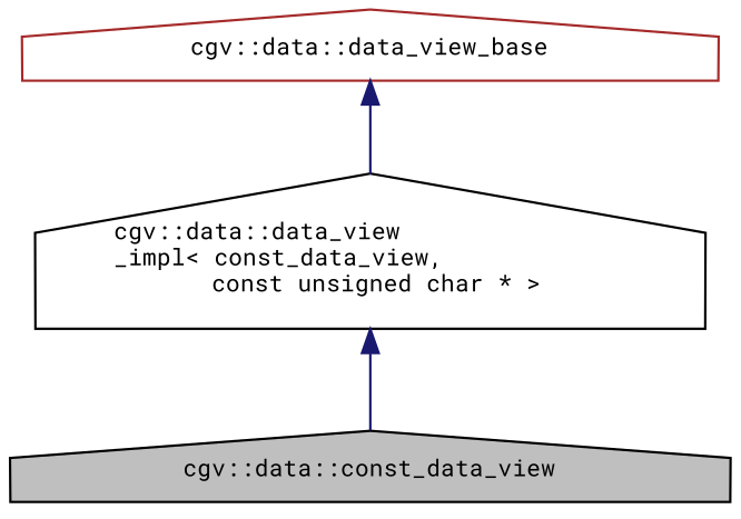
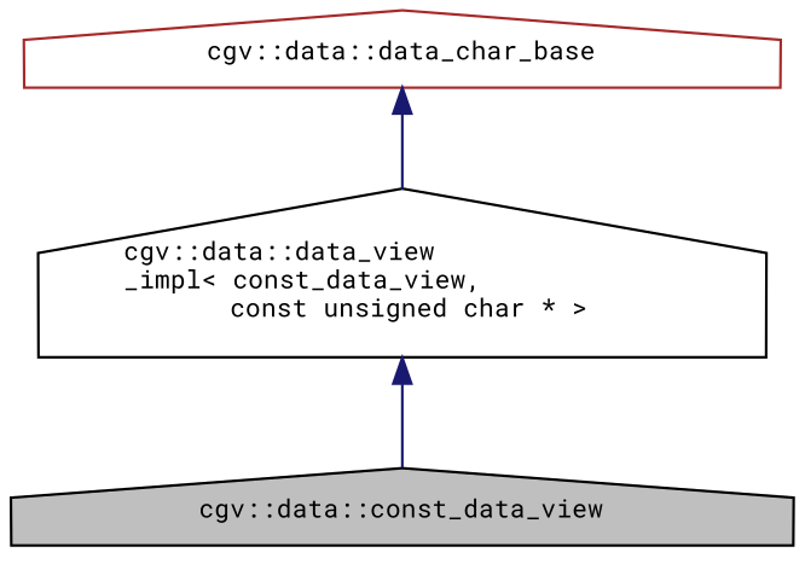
  digraph {
    fontname="Roboto Mono"
    node [color=black fontname="Roboto Mono" fontsize=10 shape=house]
    edge [color=midnightblue dir=back fontname="Roboto Mono" fontsize=10 labelfontname=Helvetica labelfontsize=10 style=solid]
    n1 [fillcolor=grey75 fontcolor=black height=0.2 label="cgv::data::const_data_view" style=filled width=0.4]
    n2 [height=0.2 label="cgv::data::data_view\l_impl\< const_data_view,\l const unsigned char * \>" width=0.4]
-   n3 [color=brown height=0.2 label="cgv::data::data_view_base" width=0.4]
+   n3 [color=brown height=0.2 label="cgv::data::data_char_base" width=0.4]
    n2 -> n1
    n3 -> n2
  }
